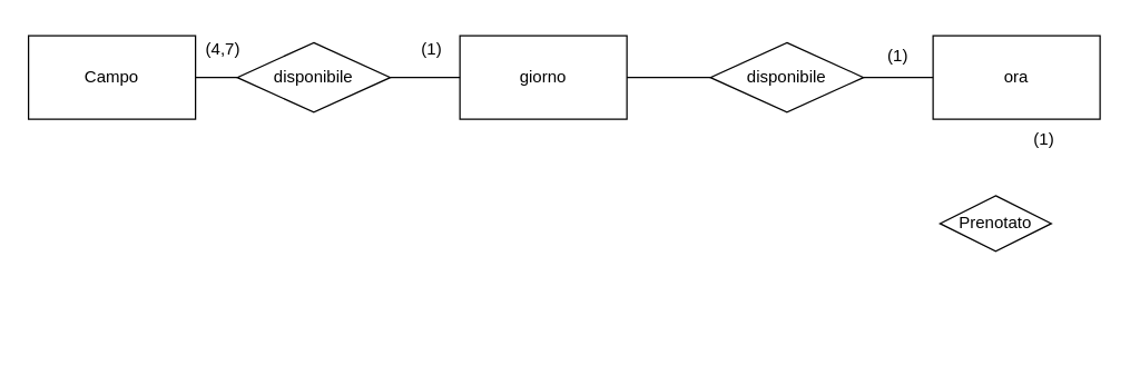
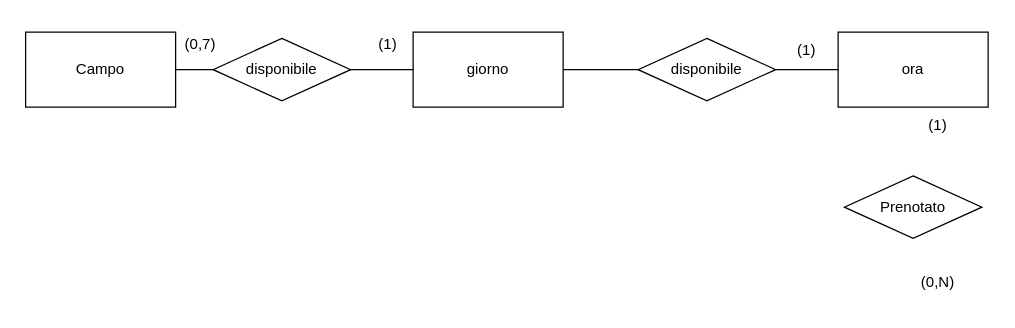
  <mxCell id="0" />
  <mxCell id="1" parent="0" />
  <mxCell id="2" value="Campo" style="rounded=0;whiteSpace=wrap;html=1;" vertex="1" parent="1"><mxGeometry x="20" y="25" width="120" height="60" as="geometry" /></mxCell>
- <mxCell id="3" value="Prenotato" style="rhombus;whiteSpace=wrap;html=1;" vertex="1" parent="1"><mxGeometry x="675" y="140" width="80" height="40" as="geometry" /></mxCell>
+ <mxCell id="3" value="Prenotato" style="rhombus;whiteSpace=wrap;html=1;" vertex="1" parent="1"><mxGeometry x="675" y="140" width="110" height="50" as="geometry" /></mxCell>
  <mxCell id="4" value="disponibile" style="rhombus;whiteSpace=wrap;html=1;" vertex="1" parent="1"><mxGeometry x="170" y="30" width="110" height="50" as="geometry" /></mxCell>
  <mxCell id="5" value="giorno" style="rounded=0;whiteSpace=wrap;html=1;" vertex="1" parent="1"><mxGeometry x="330" y="25" width="120" height="60" as="geometry" /></mxCell>
  <mxCell id="6" value="" style="endArrow=none;html=1;rounded=0;exitX=1;exitY=0.5;exitDx=0;exitDy=0;entryX=0;entryY=0.5;entryDx=0;entryDy=0;" edge="1" parent="1" source="2" target="4"><mxGeometry width="50" height="50" relative="1" as="geometry"><mxPoint x="300" y="170" as="sourcePoint" /><mxPoint x="350" y="120" as="targetPoint" /></mxGeometry></mxCell>
  <mxCell id="7" value="" style="endArrow=none;html=1;rounded=0;exitX=1;exitY=0.5;exitDx=0;exitDy=0;entryX=0;entryY=0.5;entryDx=0;entryDy=0;" edge="1" parent="1" source="4" target="5"><mxGeometry width="50" height="50" relative="1" as="geometry"><mxPoint x="300" y="170" as="sourcePoint" /><mxPoint x="350" y="120" as="targetPoint" /></mxGeometry></mxCell>
  <mxCell id="8" value="disponibile" style="rhombus;whiteSpace=wrap;html=1;" vertex="1" parent="1"><mxGeometry x="510" y="30" width="110" height="50" as="geometry" /></mxCell>
  <mxCell id="9" value="ora" style="rounded=0;whiteSpace=wrap;html=1;" vertex="1" parent="1"><mxGeometry x="670" y="25" width="120" height="60" as="geometry" /></mxCell>
  <mxCell id="10" value="" style="endArrow=none;html=1;rounded=0;exitX=1;exitY=0.5;exitDx=0;exitDy=0;entryX=0;entryY=0.5;entryDx=0;entryDy=0;" edge="1" parent="1" source="8" target="9"><mxGeometry width="50" height="50" relative="1" as="geometry"><mxPoint x="640" y="170" as="sourcePoint" /><mxPoint x="690" y="120" as="targetPoint" /></mxGeometry></mxCell>
  <mxCell id="11" value="" style="endArrow=none;html=1;rounded=0;exitX=1;exitY=0.5;exitDx=0;exitDy=0;" edge="1" parent="1" source="5" target="8"><mxGeometry width="50" height="50" relative="1" as="geometry"><mxPoint x="300" y="170" as="sourcePoint" /><mxPoint x="350" y="120" as="targetPoint" /></mxGeometry></mxCell>
- <mxCell id="12" value="(4,7)" style="text;html=1;strokeColor=none;fillColor=none;align=center;verticalAlign=middle;whiteSpace=wrap;rounded=0;" vertex="1" parent="1"><mxGeometry x="130" y="20" width="60" height="30" as="geometry" /></mxCell>
+ <mxCell id="12" value="(0,7)" style="text;html=1;strokeColor=none;fillColor=none;align=center;verticalAlign=middle;whiteSpace=wrap;rounded=0;" vertex="1" parent="1"><mxGeometry x="130" y="20" width="60" height="30" as="geometry" /></mxCell>
  <mxCell id="13" value="(1)" style="text;html=1;strokeColor=none;fillColor=none;align=center;verticalAlign=middle;whiteSpace=wrap;rounded=0;" vertex="1" parent="1"><mxGeometry x="280" y="20" width="60" height="30" as="geometry" /></mxCell>
  <mxCell id="14" value="(1)" style="text;html=1;strokeColor=none;fillColor=none;align=center;verticalAlign=middle;whiteSpace=wrap;rounded=0;" vertex="1" parent="1"><mxGeometry x="615" y="25" width="60" height="30" as="geometry" /></mxCell>
  <mxCell id="15" value="(1)" style="text;html=1;strokeColor=none;fillColor=none;align=center;verticalAlign=middle;whiteSpace=wrap;rounded=0;" vertex="1" parent="1"><mxGeometry x="720" y="85" width="60" height="30" as="geometry" /></mxCell>
+ <mxCell id="16" value="(0,N)" style="text;html=1;strokeColor=none;fillColor=none;align=center;verticalAlign=middle;whiteSpace=wrap;rounded=0;" vertex="1" parent="1"><mxGeometry x="720" y="210" width="60" height="30" as="geometry" /></mxCell>
